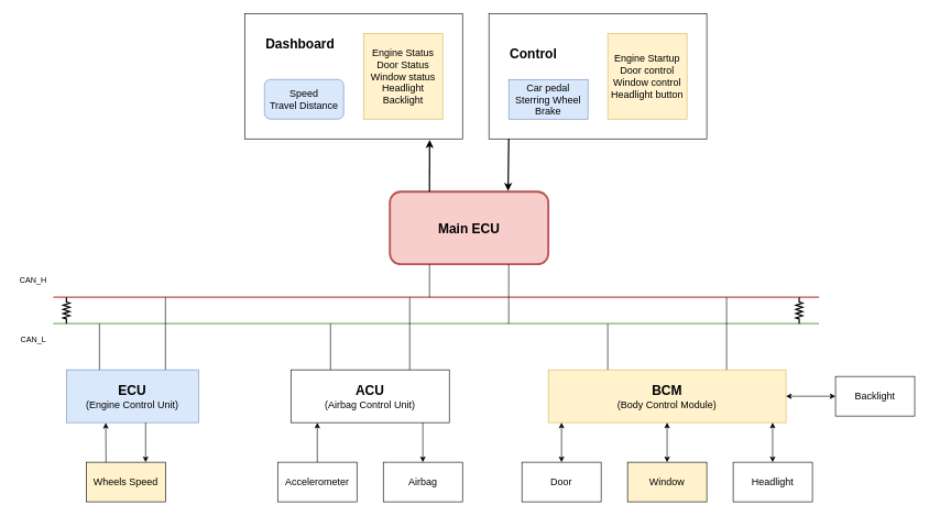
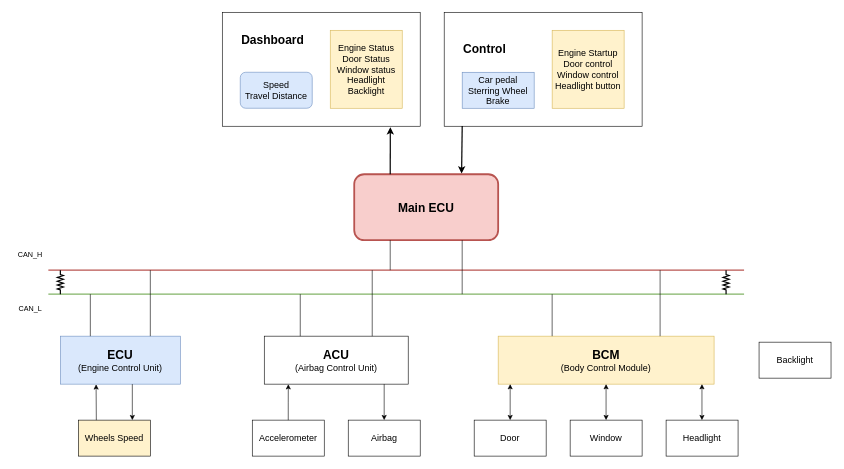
  <mxCell id="0" />
  <mxCell id="1" parent="0" />
  <mxCell id="2" value="Main ECU" style="rounded=1;whiteSpace=wrap;html=1;fontSize=20;fillColor=#f8cecc;strokeColor=#b85450;strokeWidth=3;fontStyle=1" vertex="1" parent="1"><mxGeometry x="590" y="290" width="240" height="110" as="geometry" /></mxCell>
  <mxCell id="3" value="" style="rounded=0;whiteSpace=wrap;html=1;" vertex="1" parent="1"><mxGeometry x="370" y="20" width="330" height="190" as="geometry" /></mxCell>
  <mxCell id="4" value="&lt;div&gt;&lt;br&gt;&lt;/div&gt;" style="rounded=0;whiteSpace=wrap;html=1;" vertex="1" parent="1"><mxGeometry x="740" y="20" width="330" height="190" as="geometry" /></mxCell>
  <mxCell id="5" value="Speed&lt;div&gt;Travel Distance&lt;/div&gt;" style="whiteSpace=wrap;html=1;fillColor=#dae8fc;strokeColor=#6c8ebf;fontSize=15;rounded=1;" vertex="1" parent="1"><mxGeometry x="400" y="120" width="120" height="60" as="geometry" /></mxCell>
  <mxCell id="6" value="&lt;div&gt;&lt;div&gt;Engine Status&lt;/div&gt;Door Status&lt;div&gt;Window status&lt;/div&gt;&lt;/div&gt;Headlight&lt;div&gt;Backlight&lt;/div&gt;" style="rounded=0;whiteSpace=wrap;html=1;fillColor=#fff2cc;strokeColor=#d6b656;fontSize=15;" vertex="1" parent="1"><mxGeometry x="550" width="120" height="130" as="geometry" y="50" /></mxCell>
  <mxCell id="7" value="Car pedal&lt;div&gt;Sterring Wheel&lt;/div&gt;&lt;div&gt;Brake&lt;/div&gt;" style="rounded=0;whiteSpace=wrap;html=1;fillColor=#dae8fc;strokeColor=#6c8ebf;fontSize=15;" vertex="1" parent="1"><mxGeometry x="770" y="120" width="120" height="60" as="geometry" /></mxCell>
  <mxCell id="8" value="&lt;div&gt;Engine Startup&lt;/div&gt;Door control&lt;div&gt;Window control&lt;/div&gt;&lt;div&gt;Headlight button&lt;/div&gt;" style="rounded=0;whiteSpace=wrap;html=1;fillColor=#fff2cc;strokeColor=#d6b656;fontSize=15;" vertex="1" parent="1"><mxGeometry x="920" width="120" height="130" as="geometry" y="50" /></mxCell>
  <mxCell id="9" value="Dashboard" style="text;html=1;align=left;verticalAlign=middle;whiteSpace=wrap;rounded=0;fontSize=20;fontStyle=1" vertex="1" parent="1"><mxGeometry x="400" width="110" height="30" as="geometry" y="50" /></mxCell>
  <mxCell id="10" value="Control" style="text;html=1;align=left;verticalAlign=middle;whiteSpace=wrap;rounded=0;fontSize=20;fontStyle=1" vertex="1" parent="1"><mxGeometry x="770" y="65" width="110" height="30" as="geometry" /></mxCell>
  <mxCell id="11" value="" style="endArrow=classic;html=1;rounded=0;exitX=0.25;exitY=0;exitDx=0;exitDy=0;entryX=0.849;entryY=1.008;entryDx=0;entryDy=0;entryPerimeter=0;strokeWidth=2;" edge="1" parent="1" source="2" target="3"><mxGeometry width="50" height="50" relative="1" as="geometry"><mxPoint x="625" y="280" as="sourcePoint" /><mxPoint x="675" y="240" as="targetPoint" /></mxGeometry></mxCell>
  <mxCell id="12" value="" style="endArrow=none;html=1;rounded=0;exitX=0.746;exitY=0.017;exitDx=0;exitDy=0;entryX=0.091;entryY=1.013;entryDx=0;entryDy=0;entryPerimeter=0;exitPerimeter=0;startFill=1;startArrow=classic;strokeWidth=2;" edge="1" parent="1"><mxGeometry width="50" height="50" relative="1" as="geometry"><mxPoint x="769.04" y="288.87" as="sourcePoint" /><mxPoint x="770.03" y="209.47" as="targetPoint" /></mxGeometry></mxCell>
  <mxCell id="13" value="" style="endArrow=none;html=1;rounded=0;strokeWidth=2;fillColor=#f8cecc;strokeColor=#b85450;" edge="1" parent="1"><mxGeometry width="50" height="50" relative="1" as="geometry"><mxPoint x="80" y="450" as="sourcePoint" /><mxPoint x="1240" y="450" as="targetPoint" /></mxGeometry></mxCell>
  <mxCell id="14" value="" style="endArrow=none;html=1;rounded=0;strokeWidth=2;fillColor=#d5e8d4;strokeColor=#82b366;" edge="1" parent="1"><mxGeometry width="50" height="50" relative="1" as="geometry"><mxPoint x="80" y="490" as="sourcePoint" /><mxPoint x="1240" y="490" as="targetPoint" /></mxGeometry></mxCell>
  <mxCell id="15" value="CAN_H" style="text;html=1;align=center;verticalAlign=middle;whiteSpace=wrap;rounded=0;" vertex="1" parent="1"><mxGeometry x="20" y="410" width="60" height="30" as="geometry" /></mxCell>
  <mxCell id="16" value="CAN_L" style="text;html=1;align=center;verticalAlign=middle;whiteSpace=wrap;rounded=0;" vertex="1" parent="1"><mxGeometry x="20" y="500" width="60" height="30" as="geometry" /></mxCell>
  <mxCell id="17" value="&lt;div&gt;&lt;div&gt;&lt;font style=&quot;font-size: 20px;&quot;&gt;&lt;b&gt;ECU&lt;/b&gt;&lt;/font&gt;&lt;/div&gt;&lt;/div&gt;&lt;div&gt;&lt;font style=&quot;font-size: 15px;&quot;&gt;(Engine Control Unit)&lt;/font&gt;&lt;/div&gt;" style="rounded=0;whiteSpace=wrap;html=1;fillColor=#dae8fc;strokeColor=#6c8ebf;" vertex="1" parent="1"><mxGeometry x="100" y="560" width="200" height="80" as="geometry" /></mxCell>
  <mxCell id="18" value="&lt;font style=&quot;font-size: 15px;&quot;&gt;Wheels Speed&lt;/font&gt;" style="rounded=0;whiteSpace=wrap;html=1;fillColor=#fff2cc;" vertex="1" parent="1"><mxGeometry x="130" y="700" width="120" height="60" as="geometry" /></mxCell>
  <mxCell id="19" value="" style="endArrow=classic;html=1;rounded=0;entryX=0.298;entryY=1.005;entryDx=0;entryDy=0;entryPerimeter=0;" edge="1" parent="1" target="17"><mxGeometry width="50" height="50" relative="1" as="geometry"><mxPoint x="160" y="700" as="sourcePoint" /><mxPoint x="210" y="650" as="targetPoint" /></mxGeometry></mxCell>
  <mxCell id="20" value="" style="endArrow=none;html=1;rounded=0;entryX=0.298;entryY=1.005;entryDx=0;entryDy=0;entryPerimeter=0;startFill=1;startArrow=classic;" edge="1" parent="1"><mxGeometry width="50" height="50" relative="1" as="geometry"><mxPoint x="220" y="700" as="sourcePoint" /><mxPoint x="220" y="640" as="targetPoint" /></mxGeometry></mxCell>
  <mxCell id="21" value="&lt;div&gt;&lt;div&gt;&lt;font style=&quot;font-size: 20px;&quot;&gt;&lt;b&gt;ACU&lt;/b&gt;&lt;/font&gt;&lt;/div&gt;&lt;/div&gt;&lt;div&gt;&lt;font style=&quot;font-size: 15px;&quot;&gt;(Airbag Control Unit)&lt;/font&gt;&lt;/div&gt;" style="rounded=0;whiteSpace=wrap;html=1;" vertex="1" parent="1"><mxGeometry x="440" y="560" width="240" height="80" as="geometry" /></mxCell>
  <mxCell id="22" value="&lt;font style=&quot;font-size: 15px;&quot;&gt;Accelerometer&lt;/font&gt;" style="rounded=0;whiteSpace=wrap;html=1;" vertex="1" parent="1"><mxGeometry x="420" y="700" width="120" height="60" as="geometry" /></mxCell>
  <mxCell id="23" value="&lt;font style=&quot;font-size: 15px;&quot;&gt;Airbag&lt;/font&gt;" style="rounded=0;whiteSpace=wrap;html=1;" vertex="1" parent="1"><mxGeometry x="580" y="700" width="120" height="60" as="geometry" /></mxCell>
  <mxCell id="24" style="edgeStyle=orthogonalEdgeStyle;rounded=0;orthogonalLoop=1;jettySize=auto;html=1;entryX=0.167;entryY=1.002;entryDx=0;entryDy=0;entryPerimeter=0;" edge="1" parent="1" source="22" target="21"><mxGeometry relative="1" as="geometry" /></mxCell>
  <mxCell id="25" style="edgeStyle=orthogonalEdgeStyle;rounded=0;orthogonalLoop=1;jettySize=auto;html=1;entryX=0.167;entryY=1.002;entryDx=0;entryDy=0;entryPerimeter=0;endArrow=none;startFill=1;startArrow=classic;" edge="1" parent="1"><mxGeometry relative="1" as="geometry"><mxPoint x="639.93" y="700" as="sourcePoint" /><mxPoint x="639.93" y="640" as="targetPoint" /></mxGeometry></mxCell>
  <mxCell id="26" value="&lt;div&gt;&lt;div&gt;&lt;font style=&quot;font-size: 20px;&quot;&gt;&lt;b&gt;BCM&lt;/b&gt;&lt;/font&gt;&lt;/div&gt;&lt;/div&gt;&lt;div&gt;&lt;font style=&quot;font-size: 15px;&quot;&gt;(Body Control Module)&lt;/font&gt;&lt;/div&gt;" style="rounded=0;whiteSpace=wrap;html=1;fillColor=#fff2cc;strokeColor=#d6b656;" vertex="1" parent="1"><mxGeometry x="830" y="560" width="360" height="80" as="geometry" /></mxCell>
  <mxCell id="27" value="&lt;font style=&quot;font-size: 15px;&quot;&gt;Door&lt;/font&gt;" style="rounded=0;whiteSpace=wrap;html=1;" vertex="1" parent="1"><mxGeometry x="790" y="700" width="120" height="60" as="geometry" /></mxCell>
- <mxCell id="28" value="&lt;font style=&quot;font-size: 15px;&quot;&gt;Window&lt;/font&gt;" style="rounded=0;whiteSpace=wrap;html=1;fillColor=#fff2cc;" vertex="1" parent="1"><mxGeometry x="950" y="700" width="120" height="60" as="geometry" /></mxCell>
+ <mxCell id="28" value="&lt;font style=&quot;font-size: 15px;&quot;&gt;Window&lt;/font&gt;" style="rounded=0;whiteSpace=wrap;html=1;" vertex="1" parent="1"><mxGeometry x="950" y="700" width="120" height="60" as="geometry" /></mxCell>
  <mxCell id="29" value="&lt;font style=&quot;font-size: 15px;&quot;&gt;Headlight&lt;/font&gt;" style="rounded=0;whiteSpace=wrap;html=1;" vertex="1" parent="1"><mxGeometry x="1110" y="700" width="120" height="60" as="geometry" /></mxCell>
  <mxCell id="30" value="&lt;font style=&quot;font-size: 15px;&quot;&gt;Backlight&lt;/font&gt;" style="rounded=0;whiteSpace=wrap;html=1;" vertex="1" parent="1"><mxGeometry x="1265" y="570" width="120" height="60" as="geometry" /></mxCell>
  <mxCell id="31" style="edgeStyle=orthogonalEdgeStyle;rounded=0;orthogonalLoop=1;jettySize=auto;html=1;startArrow=classic;startFill=1;" edge="1" parent="1" source="27"><mxGeometry relative="1" as="geometry"><mxPoint x="850" y="640" as="targetPoint" /><Array as="points"><mxPoint x="850" y="640" /></Array></mxGeometry></mxCell>
  <mxCell id="32" style="edgeStyle=orthogonalEdgeStyle;rounded=0;orthogonalLoop=1;jettySize=auto;html=1;entryX=0.083;entryY=1;entryDx=0;entryDy=0;entryPerimeter=0;startArrow=classic;startFill=1;" edge="1" parent="1"><mxGeometry relative="1" as="geometry"><mxPoint x="1009.92" y="700" as="sourcePoint" /><mxPoint x="1009.92" y="640" as="targetPoint" /></mxGeometry></mxCell>
  <mxCell id="33" style="edgeStyle=orthogonalEdgeStyle;rounded=0;orthogonalLoop=1;jettySize=auto;html=1;entryX=0.083;entryY=1;entryDx=0;entryDy=0;entryPerimeter=0;startArrow=classic;startFill=1;" edge="1" parent="1"><mxGeometry relative="1" as="geometry"><mxPoint x="1169.79" y="700" as="sourcePoint" /><mxPoint x="1169.79" y="640" as="targetPoint" /></mxGeometry></mxCell>
- <mxCell id="34" style="edgeStyle=orthogonalEdgeStyle;rounded=0;orthogonalLoop=1;jettySize=auto;html=1;entryX=1;entryY=0.5;entryDx=0;entryDy=0;startArrow=classic;startFill=1;exitX=0;exitY=0.5;exitDx=0;exitDy=0;" edge="1" parent="1" source="30" target="26"><mxGeometry relative="1" as="geometry"><mxPoint x="1230" y="630" as="sourcePoint" /><mxPoint x="1230" y="570" as="targetPoint" /></mxGeometry></mxCell>
  <mxCell id="35" value="" style="endArrow=none;html=1;rounded=0;exitX=0.25;exitY=0;exitDx=0;exitDy=0;" edge="1" parent="1" source="17"><mxGeometry width="50" height="50" relative="1" as="geometry"><mxPoint x="110" y="540" as="sourcePoint" /><mxPoint x="150" y="490" as="targetPoint" /></mxGeometry></mxCell>
  <mxCell id="36" value="" style="endArrow=none;html=1;rounded=0;exitX=0.75;exitY=0;exitDx=0;exitDy=0;" edge="1" parent="1" source="17"><mxGeometry width="50" height="50" relative="1" as="geometry"><mxPoint x="240" y="560" as="sourcePoint" /><mxPoint x="250" y="450" as="targetPoint" /></mxGeometry></mxCell>
  <mxCell id="37" value="" style="endArrow=none;html=1;rounded=0;exitX=0.75;exitY=0;exitDx=0;exitDy=0;" edge="1" parent="1" source="21"><mxGeometry width="50" height="50" relative="1" as="geometry"><mxPoint x="624" y="560" as="sourcePoint" /><mxPoint x="620" y="450" as="targetPoint" /></mxGeometry></mxCell>
  <mxCell id="38" value="" style="endArrow=none;html=1;rounded=0;exitX=0.25;exitY=0;exitDx=0;exitDy=0;" edge="1" parent="1" source="21"><mxGeometry width="50" height="50" relative="1" as="geometry"><mxPoint x="509.13" y="550" as="sourcePoint" /><mxPoint x="500" y="490" as="targetPoint" /></mxGeometry></mxCell>
  <mxCell id="39" value="" style="endArrow=none;html=1;rounded=0;exitX=0.75;exitY=0;exitDx=0;exitDy=0;" edge="1" parent="1" source="26"><mxGeometry width="50" height="50" relative="1" as="geometry"><mxPoint x="1100" y="570" as="sourcePoint" /><mxPoint x="1100" y="450" as="targetPoint" /></mxGeometry></mxCell>
  <mxCell id="40" value="" style="endArrow=none;html=1;rounded=0;exitX=0.25;exitY=0;exitDx=0;exitDy=0;" edge="1" parent="1" source="26"><mxGeometry width="50" height="50" relative="1" as="geometry"><mxPoint x="930" y="550" as="sourcePoint" /><mxPoint x="920" y="490" as="targetPoint" /></mxGeometry></mxCell>
  <mxCell id="41" value="" style="endArrow=none;html=1;rounded=0;entryX=0.75;entryY=1;entryDx=0;entryDy=0;" edge="1" parent="1" target="2"><mxGeometry width="50" height="50" relative="1" as="geometry"><mxPoint x="770" y="490" as="sourcePoint" /><mxPoint x="760" y="400" as="targetPoint" /></mxGeometry></mxCell>
  <mxCell id="42" value="" style="endArrow=none;html=1;rounded=0;entryX=0.25;entryY=1;entryDx=0;entryDy=0;" edge="1" parent="1" target="2"><mxGeometry width="50" height="50" relative="1" as="geometry"><mxPoint x="650" y="450" as="sourcePoint" /><mxPoint x="660" y="400" as="targetPoint" /></mxGeometry></mxCell>
  <mxCell id="43" value="" style="pointerEvents=1;verticalLabelPosition=bottom;shadow=0;dashed=0;align=center;html=1;verticalAlign=top;shape=mxgraph.electrical.resistors.resistor_2;rotation=90;fontSize=15;strokeWidth=2;" vertex="1" parent="1"><mxGeometry x="80" y="465" width="40" height="10" as="geometry" /></mxCell>
  <mxCell id="44" value="" style="pointerEvents=1;verticalLabelPosition=bottom;shadow=0;dashed=0;align=center;html=1;verticalAlign=top;shape=mxgraph.electrical.resistors.resistor_2;rotation=90;fontSize=15;strokeWidth=2;" vertex="1" parent="1"><mxGeometry x="1190" y="465" width="40" height="10" as="geometry" /></mxCell>
